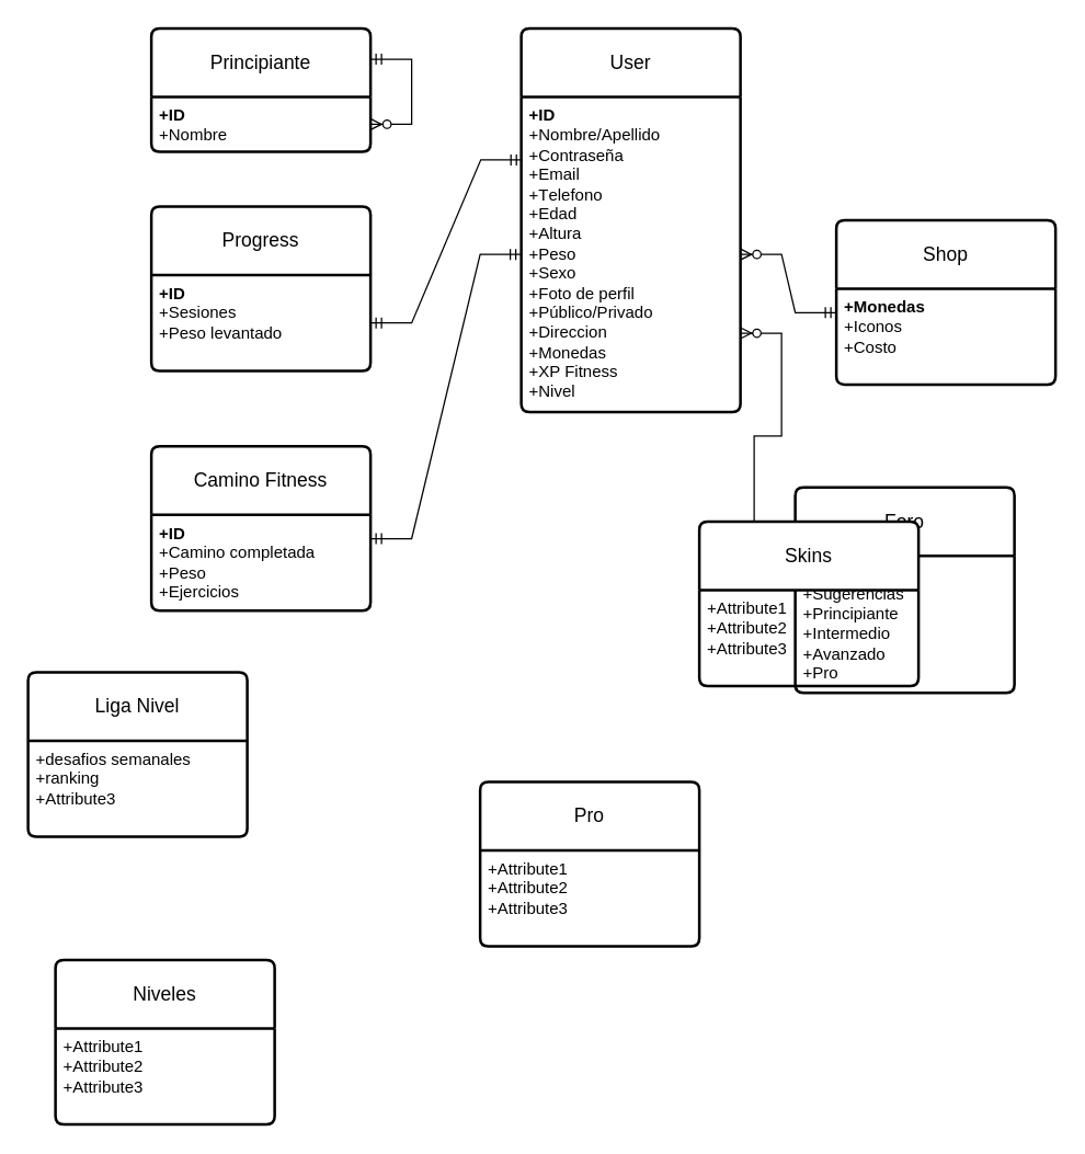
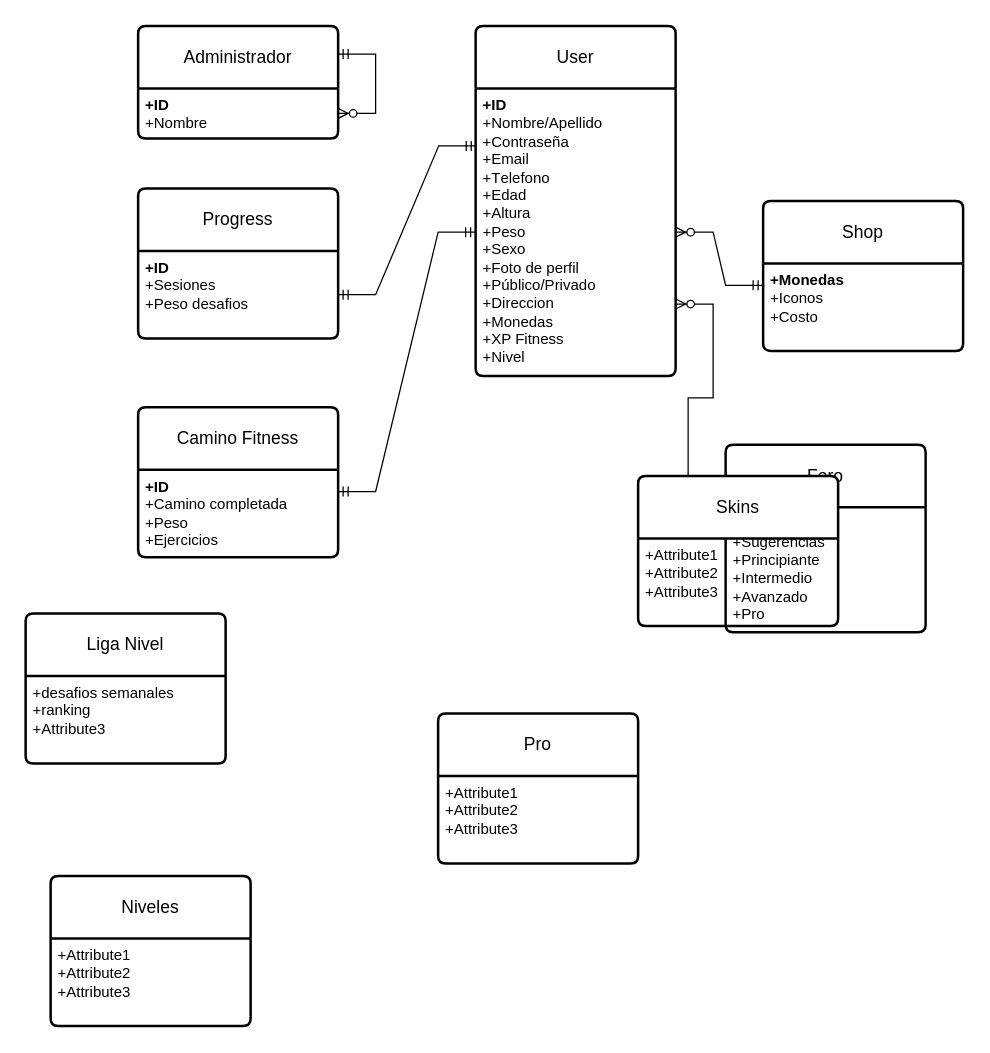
  <mxCell id="0" />
  <mxCell id="1" parent="0" />
- <mxCell id="2" value="Principiante" style="swimlane;childLayout=stackLayout;horizontal=1;startSize=50;horizontalStack=0;rounded=1;fontSize=14;fontStyle=0;strokeWidth=2;resizeParent=0;resizeLast=1;shadow=0;dashed=0;align=center;arcSize=4;whiteSpace=wrap;html=1;" vertex="1" parent="1"><mxGeometry x="110" y="20" width="160" height="90" as="geometry" /></mxCell>
+ <mxCell id="2" value="Administrador" style="swimlane;childLayout=stackLayout;horizontal=1;startSize=50;horizontalStack=0;rounded=1;fontSize=14;fontStyle=0;strokeWidth=2;resizeParent=0;resizeLast=1;shadow=0;dashed=0;align=center;arcSize=4;whiteSpace=wrap;html=1;" vertex="1" parent="1"><mxGeometry x="110" y="20" width="160" height="90" as="geometry" /></mxCell>
  <mxCell id="3" value="&lt;b&gt;+ID&lt;/b&gt;&lt;div&gt;+Nombre&lt;/div&gt;" style="align=left;strokeColor=none;fillColor=none;spacingLeft=4;spacingRight=4;fontSize=12;verticalAlign=top;resizable=0;rotatable=0;part=1;html=1;whiteSpace=wrap;" vertex="1" parent="2"><mxGeometry y="50" width="160" height="40" as="geometry" /></mxCell>
  <mxCell id="4" style="edgeStyle=orthogonalEdgeStyle;rounded=0;orthogonalLoop=1;jettySize=auto;html=1;exitX=0.5;exitY=1;exitDx=0;exitDy=0;" edge="1" parent="2" source="3" target="3"><mxGeometry relative="1" as="geometry" /></mxCell>
  <mxCell id="5" value="User" style="swimlane;childLayout=stackLayout;horizontal=1;startSize=50;horizontalStack=0;rounded=1;fontSize=14;fontStyle=0;strokeWidth=2;resizeParent=0;resizeLast=1;shadow=0;dashed=0;align=center;arcSize=4;whiteSpace=wrap;html=1;" vertex="1" parent="1"><mxGeometry x="380" y="20" width="160" height="280" as="geometry" /></mxCell>
  <mxCell id="6" value="&lt;div&gt;&lt;span style=&quot;font-family: Arial, sans-serif; white-space-collapse: preserve;&quot;&gt;&lt;b style=&quot;&quot;&gt;&lt;font&gt;+ID&lt;/font&gt;&lt;/b&gt;&lt;/span&gt;&lt;/div&gt;&lt;font&gt;+&lt;span id=&quot;docs-internal-guid-080f4050-7fff-7165-0a26-d0c95ce411ea&quot;&gt;&lt;span style=&quot;background-color: transparent; white-space-collapse: preserve; font-family: Arial, sans-serif; color: light-dark(rgb(0, 0, 0), rgb(255, 255, 255));&quot;&gt;&lt;font style=&quot;&quot;&gt;Nombre/Apellido&lt;/font&gt;&lt;/span&gt;&lt;/span&gt;&lt;/font&gt;&lt;div&gt;&lt;div&gt;&lt;font&gt;&lt;span&gt;&lt;span style=&quot;background-color: transparent; white-space-collapse: preserve; font-family: Arial, sans-serif; color: light-dark(rgb(0, 0, 0), rgb(255, 255, 255));&quot;&gt;+Contraseña&lt;/span&gt;&lt;/span&gt;&lt;/font&gt;&lt;/div&gt;&lt;div&gt;&lt;font&gt;&lt;span style=&quot;background-color: transparent; white-space-collapse: preserve; font-family: Arial, sans-serif; color: light-dark(rgb(0, 0, 0), rgb(255, 255, 255));&quot;&gt;+Email&lt;/span&gt;&lt;/font&gt;&lt;/div&gt;&lt;div&gt;&lt;font&gt;&lt;span style=&quot;background-color: transparent; color: light-dark(rgb(0, 0, 0), rgb(255, 255, 255));&quot;&gt;+T&lt;/span&gt;&lt;span style=&quot;background-color: transparent; white-space-collapse: preserve; font-family: Arial, sans-serif; color: light-dark(rgb(0, 0, 0), rgb(255, 255, 255));&quot;&gt;elefono&lt;/span&gt;&lt;/font&gt;&lt;/div&gt;&lt;div&gt;&lt;font&gt;&lt;span style=&quot;background-color: transparent; white-space-collapse: preserve; font-family: Arial, sans-serif; color: light-dark(rgb(0, 0, 0), rgb(255, 255, 255));&quot;&gt;+Edad&lt;/span&gt;&lt;/font&gt;&lt;/div&gt;&lt;div&gt;&lt;font&gt;&lt;span style=&quot;background-color: transparent; white-space-collapse: preserve; font-family: Arial, sans-serif; color: light-dark(rgb(0, 0, 0), rgb(255, 255, 255));&quot;&gt;+Altura&lt;/span&gt;&lt;/font&gt;&lt;/div&gt;&lt;div&gt;&lt;font&gt;&lt;span style=&quot;background-color: transparent; white-space-collapse: preserve; font-family: Arial, sans-serif; color: light-dark(rgb(0, 0, 0), rgb(255, 255, 255));&quot;&gt;+Peso&lt;/span&gt;&lt;/font&gt;&lt;/div&gt;&lt;div&gt;&lt;font&gt;&lt;span style=&quot;background-color: transparent; white-space-collapse: preserve; font-family: Arial, sans-serif; color: light-dark(rgb(0, 0, 0), rgb(255, 255, 255));&quot;&gt;+Sexo&lt;/span&gt;&lt;/font&gt;&lt;/div&gt;&lt;div&gt;&lt;font&gt;&lt;span style=&quot;background-color: transparent; white-space-collapse: preserve; font-family: Arial, sans-serif; color: light-dark(rgb(0, 0, 0), rgb(255, 255, 255));&quot;&gt;+Foto de perfil&lt;/span&gt;&lt;/font&gt;&lt;/div&gt;&lt;div&gt;&lt;font&gt;&lt;span style=&quot;background-color: transparent; white-space-collapse: preserve; font-family: Arial, sans-serif; color: light-dark(rgb(0, 0, 0), rgb(255, 255, 255));&quot;&gt;+Público/Privado&lt;/span&gt;&lt;/font&gt;&lt;/div&gt;&lt;div&gt;&lt;font&gt;&lt;span style=&quot;background-color: transparent; white-space-collapse: preserve; font-family: Arial, sans-serif; color: light-dark(rgb(0, 0, 0), rgb(255, 255, 255));&quot;&gt;+Direccion&lt;/span&gt;&lt;br&gt;&lt;/font&gt;&lt;/div&gt;&lt;/div&gt;&lt;div&gt;&lt;font&gt;&lt;span style=&quot;background-color: transparent; white-space-collapse: preserve; font-family: Arial, sans-serif; color: light-dark(rgb(0, 0, 0), rgb(255, 255, 255));&quot;&gt;+Monedas&lt;/span&gt;&lt;/font&gt;&lt;/div&gt;&lt;div&gt;&lt;font&gt;&lt;span style=&quot;background-color: transparent; white-space-collapse: preserve; font-family: Arial, sans-serif; color: light-dark(rgb(0, 0, 0), rgb(255, 255, 255));&quot;&gt;+XP Fitness&lt;/span&gt;&lt;/font&gt;&lt;/div&gt;&lt;div&gt;&lt;font&gt;&lt;span style=&quot;background-color: transparent; white-space-collapse: preserve; font-family: Arial, sans-serif; color: light-dark(rgb(0, 0, 0), rgb(255, 255, 255));&quot;&gt;+Nivel&lt;/span&gt;&lt;/font&gt;&lt;/div&gt;" style="align=left;strokeColor=none;fillColor=none;spacingLeft=4;spacingRight=4;fontSize=12;verticalAlign=top;resizable=0;rotatable=0;part=1;html=1;whiteSpace=wrap;" vertex="1" parent="5"><mxGeometry y="50" width="160" height="230" as="geometry" /></mxCell>
  <mxCell id="7" style="edgeStyle=orthogonalEdgeStyle;rounded=0;orthogonalLoop=1;jettySize=auto;html=1;exitX=0.5;exitY=1;exitDx=0;exitDy=0;" edge="1" parent="5" source="6" target="6"><mxGeometry relative="1" as="geometry" /></mxCell>
  <mxCell id="8" style="edgeStyle=orthogonalEdgeStyle;rounded=0;orthogonalLoop=1;jettySize=auto;html=1;exitX=0.5;exitY=1;exitDx=0;exitDy=0;" edge="1" parent="5" source="6" target="6"><mxGeometry relative="1" as="geometry" /></mxCell>
  <mxCell id="9" value="" style="edgeStyle=entityRelationEdgeStyle;fontSize=12;html=1;endArrow=ERzeroToMany;startArrow=ERmandOne;rounded=0;exitX=1;exitY=0.25;exitDx=0;exitDy=0;" edge="1" parent="1" source="2" target="3"><mxGeometry width="100" height="100" relative="1" as="geometry"><mxPoint x="300" y="310" as="sourcePoint" /><mxPoint x="400" y="210" as="targetPoint" /></mxGeometry></mxCell>
  <mxCell id="10" value="Progress" style="swimlane;childLayout=stackLayout;horizontal=1;startSize=50;horizontalStack=0;rounded=1;fontSize=14;fontStyle=0;strokeWidth=2;resizeParent=0;resizeLast=1;shadow=0;dashed=0;align=center;arcSize=4;whiteSpace=wrap;html=1;" vertex="1" parent="1"><mxGeometry x="110" y="150" width="160" height="120" as="geometry" /></mxCell>
- <mxCell id="11" value="&lt;b&gt;+ID&lt;/b&gt;&lt;br&gt;+Sesiones&lt;br&gt;+Peso levantado" style="align=left;strokeColor=none;fillColor=none;spacingLeft=4;spacingRight=4;fontSize=12;verticalAlign=top;resizable=0;rotatable=0;part=1;html=1;whiteSpace=wrap;" vertex="1" parent="10"><mxGeometry y="50" width="160" height="70" as="geometry" /></mxCell>
+ <mxCell id="11" value="&lt;b&gt;+ID&lt;/b&gt;&lt;br&gt;+Sesiones&lt;br&gt;+Peso desafios" style="align=left;strokeColor=none;fillColor=none;spacingLeft=4;spacingRight=4;fontSize=12;verticalAlign=top;resizable=0;rotatable=0;part=1;html=1;whiteSpace=wrap;" vertex="1" parent="10"><mxGeometry y="50" width="160" height="70" as="geometry" /></mxCell>
  <mxCell id="12" value="Foro" style="swimlane;childLayout=stackLayout;horizontal=1;startSize=50;horizontalStack=0;rounded=1;fontSize=14;fontStyle=0;strokeWidth=2;resizeParent=0;resizeLast=1;shadow=0;dashed=0;align=center;arcSize=4;whiteSpace=wrap;html=1;" vertex="1" parent="1"><mxGeometry x="580" y="355" width="160" height="150" as="geometry" /></mxCell>
  <mxCell id="13" value="&lt;div&gt;&lt;b&gt;+Nivel&lt;/b&gt;&lt;/div&gt;+Sugerencias&lt;br&gt;+Principiante&lt;br&gt;+Intermedio&lt;div&gt;+Avanzado&lt;/div&gt;&lt;div&gt;+Pro&lt;/div&gt;" style="align=left;strokeColor=none;fillColor=none;spacingLeft=4;spacingRight=4;fontSize=12;verticalAlign=top;resizable=0;rotatable=0;part=1;html=1;whiteSpace=wrap;" vertex="1" parent="12"><mxGeometry y="50" width="160" height="100" as="geometry" /></mxCell>
  <mxCell id="14" value="Shop" style="swimlane;childLayout=stackLayout;horizontal=1;startSize=50;horizontalStack=0;rounded=1;fontSize=14;fontStyle=0;strokeWidth=2;resizeParent=0;resizeLast=1;shadow=0;dashed=0;align=center;arcSize=4;whiteSpace=wrap;html=1;" vertex="1" parent="1"><mxGeometry x="610" y="160" width="160" height="120" as="geometry" /></mxCell>
  <mxCell id="15" value="&lt;div&gt;&lt;b&gt;+Monedas&lt;/b&gt;&lt;/div&gt;+Iconos&lt;br&gt;+Costo" style="align=left;strokeColor=none;fillColor=none;spacingLeft=4;spacingRight=4;fontSize=12;verticalAlign=top;resizable=0;rotatable=0;part=1;html=1;whiteSpace=wrap;" vertex="1" parent="14"><mxGeometry y="50" width="160" height="70" as="geometry" /></mxCell>
  <mxCell id="16" value="" style="edgeStyle=entityRelationEdgeStyle;fontSize=12;html=1;endArrow=ERmandOne;startArrow=ERmandOne;rounded=0;exitX=1;exitY=0.5;exitDx=0;exitDy=0;entryX=0.003;entryY=0.2;entryDx=0;entryDy=0;entryPerimeter=0;" edge="1" parent="1" source="11" target="6"><mxGeometry width="100" height="100" relative="1" as="geometry"><mxPoint x="280" y="210" as="sourcePoint" /><mxPoint x="380" y="110" as="targetPoint" /></mxGeometry></mxCell>
  <mxCell id="17" value="Camino Fitness" style="swimlane;childLayout=stackLayout;horizontal=1;startSize=50;horizontalStack=0;rounded=1;fontSize=14;fontStyle=0;strokeWidth=2;resizeParent=0;resizeLast=1;shadow=0;dashed=0;align=center;arcSize=4;whiteSpace=wrap;html=1;" vertex="1" parent="1"><mxGeometry x="110" y="325" width="160" height="120" as="geometry" /></mxCell>
  <mxCell id="18" value="&lt;b&gt;+ID&lt;/b&gt;&lt;br&gt;+Camino completada&lt;br&gt;+Peso&lt;div&gt;+Ejercicios&lt;/div&gt;" style="align=left;strokeColor=none;fillColor=none;spacingLeft=4;spacingRight=4;fontSize=12;verticalAlign=top;resizable=0;rotatable=0;part=1;html=1;whiteSpace=wrap;" vertex="1" parent="17"><mxGeometry y="50" width="160" height="70" as="geometry" /></mxCell>
  <mxCell id="19" value="" style="edgeStyle=entityRelationEdgeStyle;fontSize=12;html=1;endArrow=ERmandOne;startArrow=ERmandOne;rounded=0;entryX=0;entryY=0.5;entryDx=0;entryDy=0;exitX=1;exitY=0.25;exitDx=0;exitDy=0;" edge="1" parent="1" source="18" target="6"><mxGeometry width="100" height="100" relative="1" as="geometry"><mxPoint x="260" y="510" as="sourcePoint" /><mxPoint x="360" y="410" as="targetPoint" /></mxGeometry></mxCell>
  <mxCell id="20" value="" style="edgeStyle=entityRelationEdgeStyle;fontSize=12;html=1;endArrow=ERzeroToMany;startArrow=ERmandOne;rounded=0;entryX=1;entryY=0.5;entryDx=0;entryDy=0;exitX=0;exitY=0.25;exitDx=0;exitDy=0;" edge="1" parent="1" source="15" target="6"><mxGeometry width="100" height="100" relative="1" as="geometry"><mxPoint x="610" y="90" as="sourcePoint" /><mxPoint x="710" y="-10" as="targetPoint" /></mxGeometry></mxCell>
  <mxCell id="21" value="" style="edgeStyle=entityRelationEdgeStyle;fontSize=12;html=1;endArrow=ERzeroToMany;startArrow=ERmandOne;rounded=0;entryX=1;entryY=0.75;entryDx=0;entryDy=0;exitX=0;exitY=0.25;exitDx=0;exitDy=0;" edge="1" parent="1" source="12" target="6"><mxGeometry width="100" height="100" relative="1" as="geometry"><mxPoint x="410" y="450" as="sourcePoint" /><mxPoint x="510" y="350" as="targetPoint" /></mxGeometry></mxCell>
  <mxCell id="22" value="Liga Nivel" style="swimlane;childLayout=stackLayout;horizontal=1;startSize=50;horizontalStack=0;rounded=1;fontSize=14;fontStyle=0;strokeWidth=2;resizeParent=0;resizeLast=1;shadow=0;dashed=0;align=center;arcSize=4;whiteSpace=wrap;html=1;" vertex="1" parent="1"><mxGeometry x="20" y="490" width="160" height="120" as="geometry" /></mxCell>
  <mxCell id="23" value="+desafios semanales&lt;br&gt;+ranking&lt;br&gt;+Attribute3" style="align=left;strokeColor=none;fillColor=none;spacingLeft=4;spacingRight=4;fontSize=12;verticalAlign=top;resizable=0;rotatable=0;part=1;html=1;whiteSpace=wrap;" vertex="1" parent="22"><mxGeometry y="50" width="160" height="70" as="geometry" /></mxCell>
  <mxCell id="24" value="Skins" style="swimlane;childLayout=stackLayout;horizontal=1;startSize=50;horizontalStack=0;rounded=1;fontSize=14;fontStyle=0;strokeWidth=2;resizeParent=0;resizeLast=1;shadow=0;dashed=0;align=center;arcSize=4;whiteSpace=wrap;html=1;" vertex="1" parent="1"><mxGeometry x="510" y="380" width="160" height="120" as="geometry" /></mxCell>
  <mxCell id="25" value="+Attribute1&#10;+Attribute2&#10;+Attribute3" style="align=left;strokeColor=none;fillColor=none;spacingLeft=4;spacingRight=4;fontSize=12;verticalAlign=top;resizable=0;rotatable=0;part=1;html=1;whiteSpace=wrap;" vertex="1" parent="24"><mxGeometry y="50" width="160" height="70" as="geometry" /></mxCell>
  <mxCell id="26" value="Pro" style="swimlane;childLayout=stackLayout;horizontal=1;startSize=50;horizontalStack=0;rounded=1;fontSize=14;fontStyle=0;strokeWidth=2;resizeParent=0;resizeLast=1;shadow=0;dashed=0;align=center;arcSize=4;whiteSpace=wrap;html=1;" vertex="1" parent="1"><mxGeometry x="350" y="570" width="160" height="120" as="geometry" /></mxCell>
  <mxCell id="27" value="+Attribute1&#10;+Attribute2&#10;+Attribute3" style="align=left;strokeColor=none;fillColor=none;spacingLeft=4;spacingRight=4;fontSize=12;verticalAlign=top;resizable=0;rotatable=0;part=1;html=1;whiteSpace=wrap;" vertex="1" parent="26"><mxGeometry y="50" width="160" height="70" as="geometry" /></mxCell>
  <mxCell id="28" value="Niveles" style="swimlane;childLayout=stackLayout;horizontal=1;startSize=50;horizontalStack=0;rounded=1;fontSize=14;fontStyle=0;strokeWidth=2;resizeParent=0;resizeLast=1;shadow=0;dashed=0;align=center;arcSize=4;whiteSpace=wrap;html=1;" vertex="1" parent="1"><mxGeometry x="40" y="700" width="160" height="120" as="geometry" /></mxCell>
  <mxCell id="29" value="+Attribute1&#10;+Attribute2&#10;+Attribute3" style="align=left;strokeColor=none;fillColor=none;spacingLeft=4;spacingRight=4;fontSize=12;verticalAlign=top;resizable=0;rotatable=0;part=1;html=1;whiteSpace=wrap;" vertex="1" parent="28"><mxGeometry y="50" width="160" height="70" as="geometry" /></mxCell>
